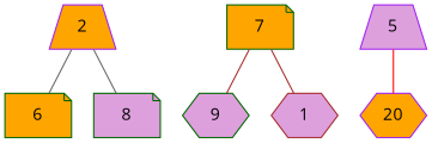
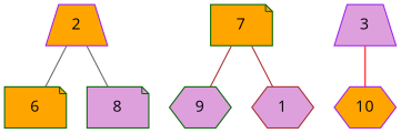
  strict graph {
    fontname="Open Sans"
    node [color=darkgreen fillcolor=orange fontname="Open Sans" shape=note style="vertex,filled"]
    edge [color=gray40 fontname="Open Sans" style="edge"]
    2 [color=purple shape=trapezium]
    6
    8 [fillcolor=plum]
    7
    9 [fillcolor=plum shape=hexagon]
    1 [color=brown fillcolor=plum shape=hexagon]
-   5 [color=purple fillcolor=plum shape=trapezium]
-   10 [color=purple shape=hexagon label=20]
+   5 [color=purple fillcolor=plum shape=trapezium label=3]
+   10 [color=purple shape=hexagon]
    2 -- 6
    2 -- 8
    7 -- 9 [color=brown]
    7 -- 1 [color=brown]
    5 -- 10 [color=red]
  }
